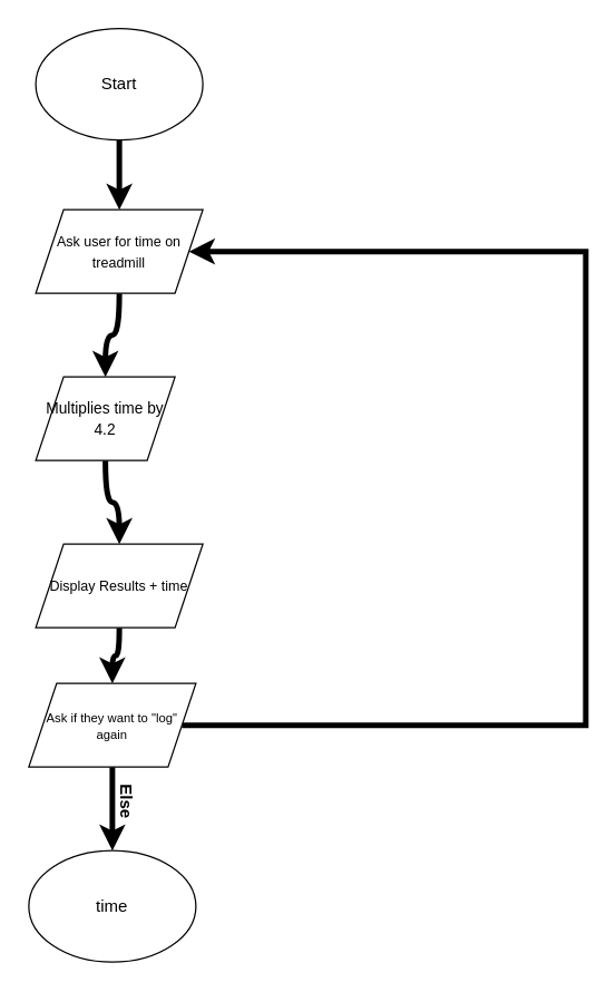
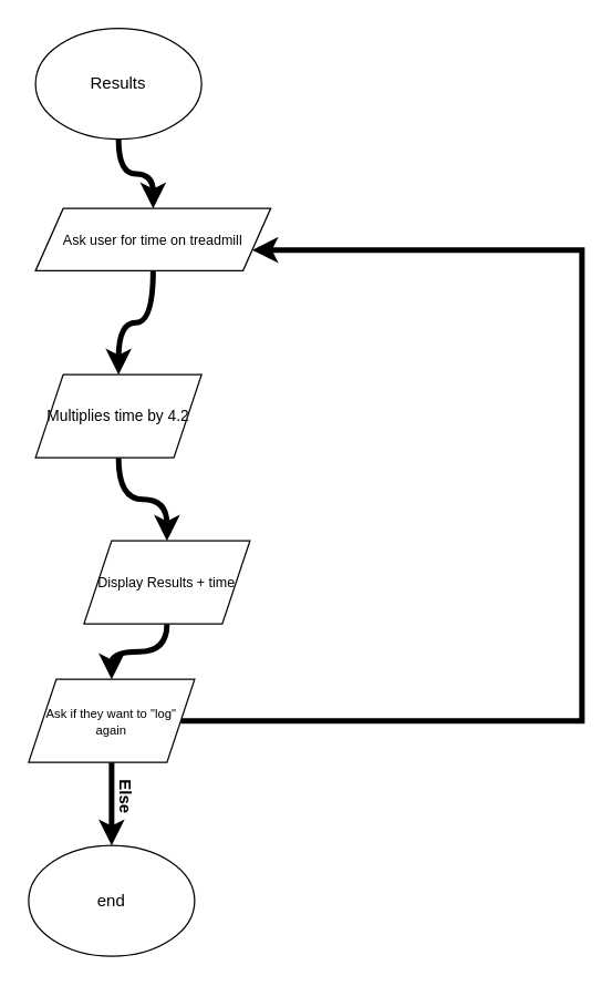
  <mxCell id="0" />
  <mxCell id="1" parent="0" />
  <mxCell id="2" value="" style="edgeStyle=orthogonalEdgeStyle;curved=1;rounded=0;orthogonalLoop=1;jettySize=auto;html=1;fontSize=12;strokeWidth=4;" edge="1" parent="1" source="3" target="5"><mxGeometry relative="1" as="geometry" /></mxCell>
- <mxCell id="3" value="Start" style="ellipse;whiteSpace=wrap;html=1;" vertex="1" parent="1"><mxGeometry x="25" y="20" width="120" height="80" as="geometry" /></mxCell>
+ <mxCell id="3" value="Results" style="ellipse;whiteSpace=wrap;html=1;" vertex="1" parent="1"><mxGeometry x="25" y="20" width="120" height="80" as="geometry" /></mxCell>
  <mxCell id="4" value="" style="edgeStyle=orthogonalEdgeStyle;curved=1;rounded=0;orthogonalLoop=1;jettySize=auto;html=1;fontSize=9;strokeWidth=4;" edge="1" parent="1" source="5" target="7"><mxGeometry relative="1" as="geometry" /></mxCell>
- <mxCell id="5" value="&lt;font style=&quot;font-size: 10px;&quot;&gt;Ask user for time on treadmill&lt;/font&gt;" style="shape=parallelogram;perimeter=parallelogramPerimeter;whiteSpace=wrap;html=1;fixedSize=1;" vertex="1" parent="1"><mxGeometry x="25" y="150" width="120" height="60" as="geometry" /></mxCell>
+ <mxCell id="5" value="&lt;font style=&quot;font-size: 10px;&quot;&gt;Ask user for time on treadmill&lt;/font&gt;" style="shape=parallelogram;perimeter=parallelogramPerimeter;whiteSpace=wrap;html=1;fixedSize=1;" vertex="1" parent="1"><mxGeometry x="25" y="150" width="170" height="45" as="geometry" /></mxCell>
  <mxCell id="6" value="" style="edgeStyle=orthogonalEdgeStyle;curved=1;rounded=0;orthogonalLoop=1;jettySize=auto;html=1;fontSize=9;strokeWidth=4;" edge="1" parent="1" source="7" target="9"><mxGeometry relative="1" as="geometry" /></mxCell>
- <mxCell id="7" value="&lt;font style=&quot;font-size: 11px;&quot;&gt;Multiplies time by 4.2&lt;/font&gt;" style="shape=parallelogram;perimeter=parallelogramPerimeter;whiteSpace=wrap;html=1;fixedSize=1;" vertex="1" parent="1"><mxGeometry x="25" y="270" width="100" height="60" as="geometry" /></mxCell>
+ <mxCell id="7" value="&lt;font style=&quot;font-size: 11px;&quot;&gt;Multiplies time by 4.2&lt;/font&gt;" style="shape=parallelogram;perimeter=parallelogramPerimeter;whiteSpace=wrap;html=1;fixedSize=1;" vertex="1" parent="1"><mxGeometry x="25" y="270" width="120" height="60" as="geometry" /></mxCell>
  <mxCell id="8" value="" style="edgeStyle=orthogonalEdgeStyle;curved=1;rounded=0;orthogonalLoop=1;jettySize=auto;html=1;fontSize=9;strokeWidth=4;" edge="1" parent="1" source="9" target="12"><mxGeometry relative="1" as="geometry" /></mxCell>
- <mxCell id="9" value="Display Results + time" style="shape=parallelogram;perimeter=parallelogramPerimeter;whiteSpace=wrap;html=1;fixedSize=1;fontSize=10;" vertex="1" parent="1"><mxGeometry x="25" y="390" width="120" height="60" as="geometry" /></mxCell>
+ <mxCell id="9" value="Display Results + time" style="shape=parallelogram;perimeter=parallelogramPerimeter;whiteSpace=wrap;html=1;fixedSize=1;fontSize=10;" vertex="1" parent="1"><mxGeometry x="60" y="390" width="120" height="60" as="geometry" /></mxCell>
  <mxCell id="10" style="edgeStyle=orthogonalEdgeStyle;rounded=0;orthogonalLoop=1;jettySize=auto;html=1;fontSize=9;strokeWidth=4;" edge="1" parent="1" source="12" target="5"><mxGeometry relative="1" as="geometry"><mxPoint x="370" y="180" as="targetPoint" /><Array as="points"><mxPoint x="420" y="520" /><mxPoint x="420" y="180" /></Array></mxGeometry></mxCell>
  <mxCell id="11" value="" style="edgeStyle=orthogonalEdgeStyle;curved=1;rounded=0;orthogonalLoop=1;jettySize=auto;html=1;fontSize=12;strokeWidth=4;" edge="1" parent="1" source="12" target="13"><mxGeometry relative="1" as="geometry" /></mxCell>
  <mxCell id="12" value="&lt;font style=&quot;font-size: 9px;&quot;&gt;Ask if they want to &quot;log&quot; again&lt;/font&gt;" style="shape=parallelogram;perimeter=parallelogramPerimeter;whiteSpace=wrap;html=1;fixedSize=1;fontSize=10;" vertex="1" parent="1"><mxGeometry x="20" y="490" width="120" height="60" as="geometry" /></mxCell>
- <mxCell id="13" value="time" style="ellipse;whiteSpace=wrap;html=1;fontSize=12;" vertex="1" parent="1"><mxGeometry x="20" y="610" width="120" height="80" as="geometry" /></mxCell>
+ <mxCell id="13" value="end" style="ellipse;whiteSpace=wrap;html=1;fontSize=12;" vertex="1" parent="1"><mxGeometry x="20" y="610" width="120" height="80" as="geometry" /></mxCell>
  <mxCell id="14" value="&lt;b&gt;Else&lt;/b&gt;" style="text;html=1;strokeColor=none;fillColor=none;align=center;verticalAlign=middle;whiteSpace=wrap;rounded=0;fontSize=12;rotation=90;" vertex="1" parent="1"><mxGeometry x="60" y="560" width="60" height="30" as="geometry" /></mxCell>
